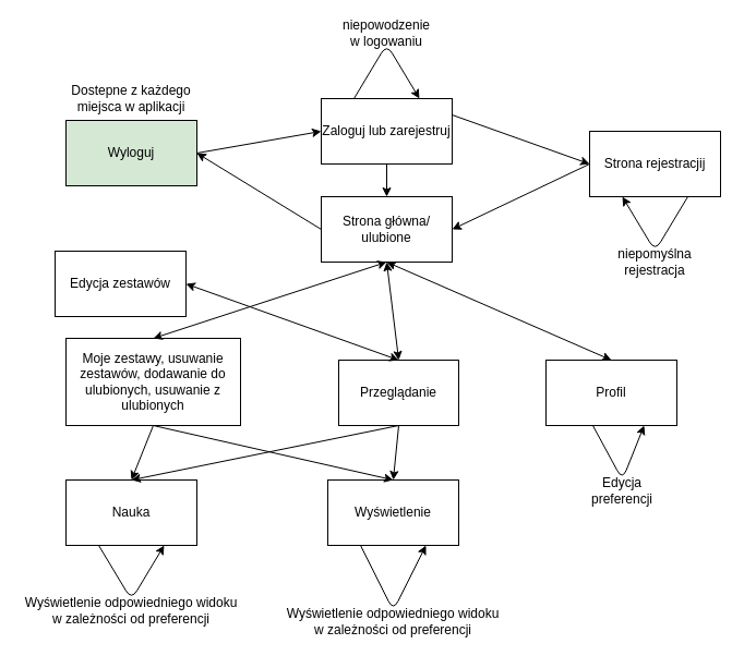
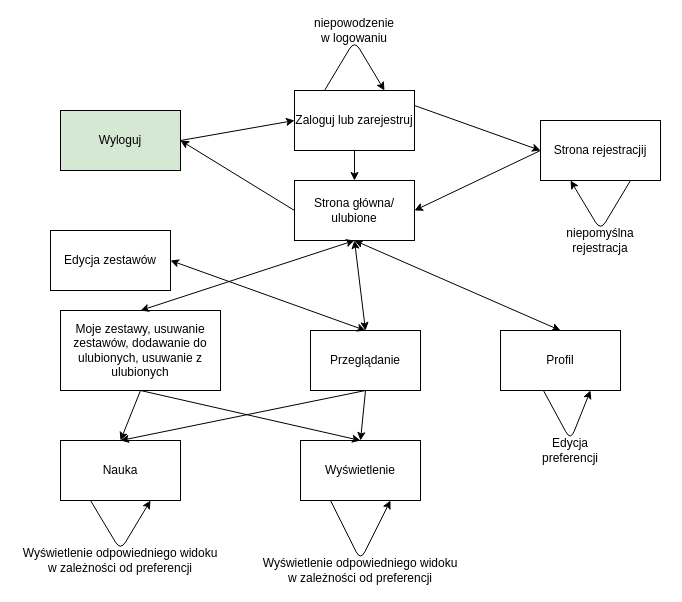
  <mxCell id="0" />
  <mxCell id="1" parent="0" />
  <mxCell id="2" value="Zaloguj lub zarejestruj" style="rounded=0;whiteSpace=wrap;html=1;" vertex="1" parent="1"><mxGeometry x="294" y="90" width="120" height="60" as="geometry" /></mxCell>
  <mxCell id="3" value="Strona główna/ ulubione" style="rounded=0;whiteSpace=wrap;html=1;" vertex="1" parent="1"><mxGeometry x="294" y="180" width="120" height="60" as="geometry" /></mxCell>
  <mxCell id="4" value="Strona rejestracjij" style="rounded=0;whiteSpace=wrap;html=1;" vertex="1" parent="1"><mxGeometry x="540" y="120" width="120" height="60" as="geometry" /></mxCell>
  <mxCell id="5" value="" style="endArrow=classic;html=1;entryX=0.5;entryY=0;entryDx=0;entryDy=0;" edge="1" parent="1" source="2" target="3"><mxGeometry width="50" height="50" relative="1" as="geometry"><mxPoint x="330" y="510" as="sourcePoint" /><mxPoint x="380" y="460" as="targetPoint" /></mxGeometry></mxCell>
  <mxCell id="6" value="" style="endArrow=classic;html=1;entryX=0;entryY=0.5;entryDx=0;entryDy=0;exitX=1;exitY=0.25;exitDx=0;exitDy=0;" edge="1" parent="1" source="2" target="4"><mxGeometry width="50" height="50" relative="1" as="geometry"><mxPoint x="330" y="510" as="sourcePoint" /><mxPoint x="380" y="460" as="targetPoint" /></mxGeometry></mxCell>
  <mxCell id="7" value="" style="endArrow=classic;html=1;exitX=0;exitY=0.5;exitDx=0;exitDy=0;entryX=1;entryY=0.5;entryDx=0;entryDy=0;" edge="1" parent="1" source="4" target="3"><mxGeometry width="50" height="50" relative="1" as="geometry"><mxPoint x="330" y="510" as="sourcePoint" /><mxPoint x="490" y="290" as="targetPoint" /></mxGeometry></mxCell>
  <mxCell id="8" value="" style="endArrow=classic;html=1;entryX=0.25;entryY=1;entryDx=0;entryDy=0;exitX=0.75;exitY=1;exitDx=0;exitDy=0;" edge="1" parent="1" source="4" target="4"><mxGeometry width="50" height="50" relative="1" as="geometry"><mxPoint x="330" y="510" as="sourcePoint" /><mxPoint x="380" y="460" as="targetPoint" /><Array as="points"><mxPoint x="600" y="230" /></Array></mxGeometry></mxCell>
  <mxCell id="9" value="niepomyślna rejestracja" style="text;html=1;strokeColor=none;fillColor=none;align=center;verticalAlign=middle;whiteSpace=wrap;rounded=0;" vertex="1" parent="1"><mxGeometry x="580" y="230" width="40" height="20" as="geometry" /></mxCell>
  <mxCell id="10" value="Moje zestawy, usuwanie zestawów, dodawanie do ulubionych, usuwanie z ulubionych" style="rounded=0;whiteSpace=wrap;html=1;" vertex="1" parent="1"><mxGeometry x="60" y="310" width="160" height="80" as="geometry" /></mxCell>
  <mxCell id="11" value="Przeglądanie " style="rounded=0;whiteSpace=wrap;html=1;" vertex="1" parent="1"><mxGeometry x="310" y="330" width="110" height="60" as="geometry" /></mxCell>
  <mxCell id="12" value="Profil" style="rounded=0;whiteSpace=wrap;html=1;" vertex="1" parent="1"><mxGeometry x="500" y="330" width="120" height="60" as="geometry" /></mxCell>
  <mxCell id="13" value="Wyloguj" style="rounded=0;whiteSpace=wrap;html=1;fillColor=#d5e8d4;" vertex="1" parent="1"><mxGeometry x="60" y="110" width="120" height="60" as="geometry" /></mxCell>
  <mxCell id="14" value="" style="endArrow=classic;html=1;entryX=1;entryY=0.5;entryDx=0;entryDy=0;exitX=0;exitY=0.5;exitDx=0;exitDy=0;" edge="1" parent="1" source="3" target="13"><mxGeometry width="50" height="50" relative="1" as="geometry"><mxPoint x="330" y="510" as="sourcePoint" /><mxPoint x="380" y="460" as="targetPoint" /></mxGeometry></mxCell>
  <mxCell id="15" value="" style="endArrow=classic;html=1;entryX=0;entryY=0.5;entryDx=0;entryDy=0;exitX=1;exitY=0.5;exitDx=0;exitDy=0;" edge="1" parent="1" source="13" target="2"><mxGeometry width="50" height="50" relative="1" as="geometry"><mxPoint x="180" y="180" as="sourcePoint" /><mxPoint x="380" y="460" as="targetPoint" /></mxGeometry></mxCell>
  <mxCell id="16" value="Nauka" style="rounded=0;whiteSpace=wrap;html=1;" vertex="1" parent="1"><mxGeometry x="60" y="440" width="120" height="60" as="geometry" /></mxCell>
  <mxCell id="17" value="" style="endArrow=classic;startArrow=classic;html=1;entryX=0.5;entryY=1;entryDx=0;entryDy=0;exitX=0.5;exitY=0;exitDx=0;exitDy=0;" edge="1" parent="1" source="10" target="3"><mxGeometry width="50" height="50" relative="1" as="geometry"><mxPoint x="330" y="510" as="sourcePoint" /><mxPoint x="380" y="460" as="targetPoint" /></mxGeometry></mxCell>
  <mxCell id="18" value="" style="endArrow=classic;startArrow=classic;html=1;entryX=0.5;entryY=1;entryDx=0;entryDy=0;exitX=0.5;exitY=0;exitDx=0;exitDy=0;" edge="1" parent="1" source="11" target="3"><mxGeometry width="50" height="50" relative="1" as="geometry"><mxPoint x="330" y="510" as="sourcePoint" /><mxPoint x="380" y="460" as="targetPoint" /></mxGeometry></mxCell>
  <mxCell id="19" value="" style="endArrow=classic;startArrow=classic;html=1;entryX=0.5;entryY=1;entryDx=0;entryDy=0;exitX=0.5;exitY=0;exitDx=0;exitDy=0;" edge="1" parent="1" source="12" target="3"><mxGeometry width="50" height="50" relative="1" as="geometry"><mxPoint x="330" y="510" as="sourcePoint" /><mxPoint x="380" y="460" as="targetPoint" /></mxGeometry></mxCell>
  <mxCell id="20" value="" style="endArrow=classic;html=1;exitX=0.5;exitY=1;exitDx=0;exitDy=0;entryX=0.5;entryY=0;entryDx=0;entryDy=0;" edge="1" parent="1" source="10" target="16"><mxGeometry width="50" height="50" relative="1" as="geometry"><mxPoint x="330" y="510" as="sourcePoint" /><mxPoint x="380" y="460" as="targetPoint" /></mxGeometry></mxCell>
  <mxCell id="21" value="" style="endArrow=classic;html=1;exitX=0.5;exitY=1;exitDx=0;exitDy=0;entryX=0.5;entryY=0;entryDx=0;entryDy=0;" edge="1" parent="1" source="11" target="16"><mxGeometry width="50" height="50" relative="1" as="geometry"><mxPoint x="330" y="510" as="sourcePoint" /><mxPoint x="380" y="460" as="targetPoint" /></mxGeometry></mxCell>
  <mxCell id="22" value="" style="endArrow=classic;html=1;exitX=0.358;exitY=1;exitDx=0;exitDy=0;exitPerimeter=0;entryX=0.75;entryY=1;entryDx=0;entryDy=0;" edge="1" parent="1" source="12" target="12"><mxGeometry width="50" height="50" relative="1" as="geometry"><mxPoint x="330" y="420" as="sourcePoint" /><mxPoint x="380" y="370" as="targetPoint" /><Array as="points"><mxPoint x="570" y="440" /></Array></mxGeometry></mxCell>
  <mxCell id="23" value="Edycja preferencji " style="text;html=1;strokeColor=none;fillColor=none;align=center;verticalAlign=middle;whiteSpace=wrap;rounded=0;" vertex="1" parent="1"><mxGeometry x="550" y="440" width="40" height="20" as="geometry" /></mxCell>
  <mxCell id="24" value="" style="endArrow=classic;html=1;exitX=0.25;exitY=1;exitDx=0;exitDy=0;entryX=0.75;entryY=1;entryDx=0;entryDy=0;" edge="1" parent="1" source="16" target="16"><mxGeometry width="50" height="50" relative="1" as="geometry"><mxPoint x="230" y="420" as="sourcePoint" /><mxPoint x="280" y="370" as="targetPoint" /><Array as="points"><mxPoint x="120" y="550" /></Array></mxGeometry></mxCell>
  <mxCell id="25" value="Wyświetlenie odpowiedniego widoku w zależności od preferencji " style="text;html=1;strokeColor=none;fillColor=none;align=center;verticalAlign=middle;whiteSpace=wrap;rounded=0;" vertex="1" parent="1"><mxGeometry x="20" y="550" width="200" height="20" as="geometry" /></mxCell>
  <mxCell id="26" value="Wyświetlenie" style="rounded=0;whiteSpace=wrap;html=1;" vertex="1" parent="1"><mxGeometry x="300" y="440" width="120" height="60" as="geometry" /></mxCell>
  <mxCell id="27" value="" style="endArrow=classic;html=1;exitX=0.5;exitY=1;exitDx=0;exitDy=0;entryX=0.5;entryY=0;entryDx=0;entryDy=0;" edge="1" parent="1" source="10" target="26"><mxGeometry width="50" height="50" relative="1" as="geometry"><mxPoint x="330" y="420" as="sourcePoint" /><mxPoint x="380" y="370" as="targetPoint" /></mxGeometry></mxCell>
  <mxCell id="28" value="" style="endArrow=classic;html=1;entryX=0.5;entryY=0;entryDx=0;entryDy=0;exitX=0.5;exitY=1;exitDx=0;exitDy=0;" edge="1" parent="1" source="11" target="26"><mxGeometry width="50" height="50" relative="1" as="geometry"><mxPoint x="330" y="420" as="sourcePoint" /><mxPoint x="380" y="370" as="targetPoint" /></mxGeometry></mxCell>
  <mxCell id="29" value="" style="endArrow=classic;html=1;exitX=0.25;exitY=1;exitDx=0;exitDy=0;entryX=0.75;entryY=1;entryDx=0;entryDy=0;" edge="1" parent="1" source="26" target="26"><mxGeometry width="50" height="50" relative="1" as="geometry"><mxPoint x="330" y="420" as="sourcePoint" /><mxPoint x="380" y="370" as="targetPoint" /><Array as="points"><mxPoint x="360" y="560" /></Array></mxGeometry></mxCell>
  <mxCell id="30" value="Wyświetlenie odpowiedniego widoku w zależności od preferencji " style="text;html=1;strokeColor=none;fillColor=none;align=center;verticalAlign=middle;whiteSpace=wrap;rounded=0;" vertex="1" parent="1"><mxGeometry x="260" y="560" width="200" height="20" as="geometry" /></mxCell>
  <mxCell id="31" value="Edycja zestawów" style="rounded=0;whiteSpace=wrap;html=1;" vertex="1" parent="1"><mxGeometry x="50" y="230" width="120" height="60" as="geometry" /></mxCell>
  <mxCell id="32" value="" style="endArrow=classic;startArrow=classic;html=1;entryX=1;entryY=0.5;entryDx=0;entryDy=0;exitX=0.5;exitY=0;exitDx=0;exitDy=0;" edge="1" parent="1" source="11" target="31"><mxGeometry width="50" height="50" relative="1" as="geometry"><mxPoint x="330" y="420" as="sourcePoint" /><mxPoint x="380" y="370" as="targetPoint" /></mxGeometry></mxCell>
  <mxCell id="33" value="" style="endArrow=classic;html=1;exitX=0.25;exitY=0;exitDx=0;exitDy=0;entryX=0.75;entryY=0;entryDx=0;entryDy=0;" edge="1" parent="1" source="2" target="2"><mxGeometry width="50" height="50" relative="1" as="geometry"><mxPoint x="330" y="310" as="sourcePoint" /><mxPoint x="380" y="260" as="targetPoint" /><Array as="points"><mxPoint x="354" y="40" /></Array></mxGeometry></mxCell>
  <mxCell id="34" value="niepowodzenie w logowaniu" style="text;html=1;strokeColor=none;fillColor=none;align=center;verticalAlign=middle;whiteSpace=wrap;rounded=0;" vertex="1" parent="1"><mxGeometry x="322" y="20" width="64" height="20" as="geometry" /></mxCell>
- <mxCell id="35" value="Dostepne z każdego miejsca w aplikacji" style="text;html=1;strokeColor=none;fillColor=none;align=center;verticalAlign=middle;whiteSpace=wrap;rounded=0;" vertex="1" parent="1"><mxGeometry x="50" y="80" width="140" height="20" as="geometry" /></mxCell>
